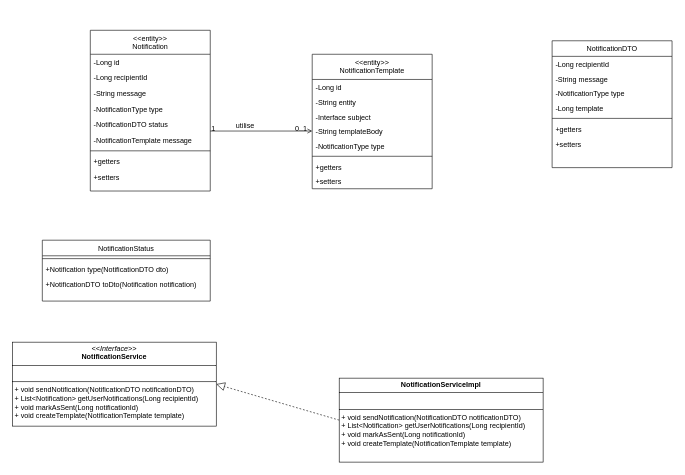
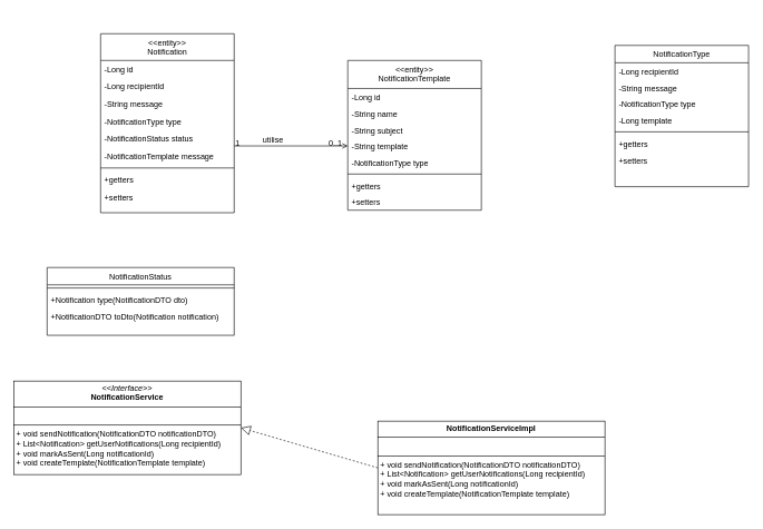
  <mxCell id="0" />
  <mxCell id="1" parent="0" />
  <mxCell id="2" value="" style="endArrow=open;shadow=0;strokeWidth=1;rounded=0;curved=0;endFill=1;edgeStyle=elbowEdgeStyle;elbow=vertical;entryX=0;entryY=0.5;entryDx=0;entryDy=0;" parent="1" source="8" target="38" edge="1"><mxGeometry x="0.5" y="41" relative="1" as="geometry"><mxPoint x="360" y="182" as="sourcePoint" /><mxPoint x="480" y="187" as="targetPoint" /><mxPoint x="-40" y="32" as="offset" /><Array as="points" /></mxGeometry></mxCell>
  <mxCell id="3" value="1" style="resizable=0;align=left;verticalAlign=bottom;labelBackgroundColor=none;fontSize=12;" parent="2" connectable="0" vertex="1"><mxGeometry x="-1" relative="1" as="geometry"><mxPoint y="4" as="offset" /></mxGeometry></mxCell>
  <mxCell id="4" value="0..1" style="resizable=0;align=right;verticalAlign=bottom;labelBackgroundColor=none;fontSize=12;" parent="2" connectable="0" vertex="1"><mxGeometry x="1" relative="1" as="geometry"><mxPoint x="-7" y="4" as="offset" /></mxGeometry></mxCell>
  <mxCell id="5" value="utilise" style="text;html=1;resizable=0;points=[];;align=center;verticalAlign=middle;labelBackgroundColor=none;rounded=0;shadow=0;strokeWidth=1;fontSize=12;" parent="2" vertex="1" connectable="0"><mxGeometry x="0.5" y="49" relative="1" as="geometry"><mxPoint x="-71" y="40" as="offset" /></mxGeometry></mxCell>
  <mxCell id="6" value="" style="group" vertex="1" connectable="0" parent="1"><mxGeometry x="150" y="20" width="200" height="212" as="geometry" /></mxCell>
  <mxCell id="7" value="" style="group" vertex="1" connectable="0" parent="6"><mxGeometry width="200" height="274" as="geometry" /></mxCell>
  <mxCell id="8" value="&lt;&lt;entity&gt;&gt;&#10;Notification" style="swimlane;fontStyle=0;align=center;verticalAlign=top;childLayout=stackLayout;horizontal=1;startSize=40;horizontalStack=0;resizeParent=1;resizeLast=0;collapsible=1;marginBottom=0;rounded=0;shadow=0;strokeWidth=1;" parent="7" vertex="1"><mxGeometry y="30" width="200" height="268" as="geometry"><mxRectangle x="220" y="120" width="160" height="26" as="alternateBounds" /></mxGeometry></mxCell>
  <mxCell id="9" value="-Long id" style="text;align=left;verticalAlign=top;spacingLeft=4;spacingRight=4;overflow=hidden;rotatable=0;points=[[0,0.5],[1,0.5]];portConstraint=eastwest;" parent="8" vertex="1"><mxGeometry y="40" width="200" height="26" as="geometry" /></mxCell>
  <mxCell id="10" value="-Long recipientId" style="text;align=left;verticalAlign=top;spacingLeft=4;spacingRight=4;overflow=hidden;rotatable=0;points=[[0,0.5],[1,0.5]];portConstraint=eastwest;rounded=0;shadow=0;html=0;" parent="8" vertex="1"><mxGeometry y="66" width="200" height="26" as="geometry" /></mxCell>
  <mxCell id="11" value="-String message" style="text;align=left;verticalAlign=top;spacingLeft=4;spacingRight=4;overflow=hidden;rotatable=0;points=[[0,0.5],[1,0.5]];portConstraint=eastwest;rounded=0;shadow=0;html=0;" parent="8" vertex="1"><mxGeometry y="92" width="200" height="26" as="geometry" /></mxCell>
  <mxCell id="12" value="-NotificationType type" style="text;align=left;verticalAlign=top;spacingLeft=4;spacingRight=4;overflow=hidden;rotatable=0;points=[[0,0.5],[1,0.5]];portConstraint=eastwest;rounded=0;shadow=0;html=0;" vertex="1" parent="8"><mxGeometry y="118" width="200" height="26" as="geometry" /></mxCell>
- <mxCell id="13" value="-NotificationDTO status" style="text;align=left;verticalAlign=top;spacingLeft=4;spacingRight=4;overflow=hidden;rotatable=0;points=[[0,0.5],[1,0.5]];portConstraint=eastwest;rounded=0;shadow=0;html=0;" vertex="1" parent="8"><mxGeometry y="144" width="200" height="26" as="geometry" /></mxCell>
+ <mxCell id="13" value="-NotificationStatus status" style="text;align=left;verticalAlign=top;spacingLeft=4;spacingRight=4;overflow=hidden;rotatable=0;points=[[0,0.5],[1,0.5]];portConstraint=eastwest;rounded=0;shadow=0;html=0;" vertex="1" parent="8"><mxGeometry y="144" width="200" height="26" as="geometry" /></mxCell>
  <mxCell id="14" value="-NotificationTemplate message" style="text;align=left;verticalAlign=top;spacingLeft=4;spacingRight=4;overflow=hidden;rotatable=0;points=[[0,0.5],[1,0.5]];portConstraint=eastwest;rounded=0;shadow=0;html=0;" vertex="1" parent="8"><mxGeometry y="170" width="200" height="26" as="geometry" /></mxCell>
  <mxCell id="15" value="" style="line;strokeWidth=1;fillColor=none;align=left;verticalAlign=middle;spacingTop=-1;spacingLeft=3;spacingRight=3;rotatable=0;labelPosition=right;points=[];portConstraint=eastwest;strokeColor=inherit;" vertex="1" parent="8"><mxGeometry y="196" width="200" height="10" as="geometry" /></mxCell>
  <mxCell id="16" value="+getters&#10;" style="text;align=left;verticalAlign=top;spacingLeft=4;spacingRight=4;overflow=hidden;rotatable=0;points=[[0,0.5],[1,0.5]];portConstraint=eastwest;rounded=0;shadow=0;html=0;" vertex="1" parent="8"><mxGeometry y="206" width="200" height="26" as="geometry" /></mxCell>
  <mxCell id="17" value="+setters&#10;" style="text;align=left;verticalAlign=top;spacingLeft=4;spacingRight=4;overflow=hidden;rotatable=0;points=[[0,0.5],[1,0.5]];portConstraint=eastwest;rounded=0;shadow=0;html=0;" vertex="1" parent="8"><mxGeometry y="232" width="200" height="26" as="geometry" /></mxCell>
  <mxCell id="18" value="" style="group" vertex="1" connectable="0" parent="1"><mxGeometry x="920" y="39.01" width="200" height="260" as="geometry" /></mxCell>
- <mxCell id="19" value="NotificationDTO" style="swimlane;fontStyle=0;align=center;verticalAlign=top;childLayout=stackLayout;horizontal=1;startSize=26;horizontalStack=0;resizeParent=1;resizeLast=0;collapsible=1;marginBottom=0;rounded=0;shadow=0;strokeWidth=1;" vertex="1" parent="18"><mxGeometry y="28.47" width="200" height="211.53" as="geometry"><mxRectangle x="220" y="120" width="160" height="26" as="alternateBounds" /></mxGeometry></mxCell>
+ <mxCell id="19" value="NotificationType" style="swimlane;fontStyle=0;align=center;verticalAlign=top;childLayout=stackLayout;horizontal=1;startSize=26;horizontalStack=0;resizeParent=1;resizeLast=0;collapsible=1;marginBottom=0;rounded=0;shadow=0;strokeWidth=1;" vertex="1" parent="18"><mxGeometry y="28.47" width="200" height="211.53" as="geometry"><mxRectangle x="220" y="120" width="160" height="26" as="alternateBounds" /></mxGeometry></mxCell>
  <mxCell id="20" value="-Long recipientId" style="text;align=left;verticalAlign=top;spacingLeft=4;spacingRight=4;overflow=hidden;rotatable=0;points=[[0,0.5],[1,0.5]];portConstraint=eastwest;" vertex="1" parent="19"><mxGeometry y="26" width="200" height="24.672" as="geometry" /></mxCell>
  <mxCell id="21" value="-String message" style="text;align=left;verticalAlign=top;spacingLeft=4;spacingRight=4;overflow=hidden;rotatable=0;points=[[0,0.5],[1,0.5]];portConstraint=eastwest;rounded=0;shadow=0;html=0;" vertex="1" parent="19"><mxGeometry y="50.672" width="200" height="24.672" as="geometry" /></mxCell>
  <mxCell id="22" value="-NotificationType type" style="text;align=left;verticalAlign=top;spacingLeft=4;spacingRight=4;overflow=hidden;rotatable=0;points=[[0,0.5],[1,0.5]];portConstraint=eastwest;rounded=0;shadow=0;html=0;" vertex="1" parent="19"><mxGeometry y="75.343" width="200" height="24.672" as="geometry" /></mxCell>
  <mxCell id="23" value="-Long template" style="text;align=left;verticalAlign=top;spacingLeft=4;spacingRight=4;overflow=hidden;rotatable=0;points=[[0,0.5],[1,0.5]];portConstraint=eastwest;rounded=0;shadow=0;html=0;" vertex="1" parent="19"><mxGeometry y="100.015" width="200" height="24.672" as="geometry" /></mxCell>
  <mxCell id="24" value="" style="line;strokeWidth=1;fillColor=none;align=left;verticalAlign=middle;spacingTop=-1;spacingLeft=3;spacingRight=3;rotatable=0;labelPosition=right;points=[];portConstraint=eastwest;strokeColor=inherit;" vertex="1" parent="19"><mxGeometry y="124.686" width="200" height="9.489" as="geometry" /></mxCell>
  <mxCell id="25" value="+getters&#10;" style="text;align=left;verticalAlign=top;spacingLeft=4;spacingRight=4;overflow=hidden;rotatable=0;points=[[0,0.5],[1,0.5]];portConstraint=eastwest;rounded=0;shadow=0;html=0;" vertex="1" parent="19"><mxGeometry y="134.175" width="200" height="24.672" as="geometry" /></mxCell>
  <mxCell id="26" value="+setters&#10;" style="text;align=left;verticalAlign=top;spacingLeft=4;spacingRight=4;overflow=hidden;rotatable=0;points=[[0,0.5],[1,0.5]];portConstraint=eastwest;rounded=0;shadow=0;html=0;" vertex="1" parent="19"><mxGeometry y="158.847" width="200" height="24.672" as="geometry" /></mxCell>
  <mxCell id="27" value="&lt;p style=&quot;margin:0px;margin-top:4px;text-align:center;&quot;&gt;&lt;i&gt;&amp;lt;&amp;lt;Interface&amp;gt;&amp;gt;&lt;/i&gt;&lt;br&gt;&lt;b&gt;NotificationService&lt;/b&gt;&lt;/p&gt;&lt;hr size=&quot;1&quot; style=&quot;border-style:solid;&quot;&gt;&lt;p style=&quot;margin:0px;margin-left:4px;&quot;&gt;&lt;br&gt;&lt;/p&gt;&lt;hr size=&quot;1&quot; style=&quot;border-style:solid;&quot;&gt;&lt;p style=&quot;margin:0px;margin-left:4px;&quot;&gt;+ void sendNotification(NotificationDTO notificationDTO)&lt;br&gt;+ List&amp;lt;Notification&amp;gt; getUserNotifications(Long recipientId)&lt;/p&gt;&lt;p style=&quot;margin:0px;margin-left:4px;&quot;&gt;+&amp;nbsp;void markAsSent(Long notificationId)&lt;/p&gt;&lt;p style=&quot;margin:0px;margin-left:4px;&quot;&gt;+&amp;nbsp;void createTemplate(NotificationTemplate template)&lt;/p&gt;" style="verticalAlign=top;align=left;overflow=fill;html=1;whiteSpace=wrap;" vertex="1" parent="1"><mxGeometry x="20" y="570" width="340" height="140" as="geometry" /></mxCell>
  <mxCell id="28" value="" style="endArrow=block;dashed=1;endFill=0;endSize=12;html=1;rounded=0;entryX=1;entryY=0.5;entryDx=0;entryDy=0;exitX=0;exitY=0.5;exitDx=0;exitDy=0;" edge="1" parent="1" source="33" target="27"><mxGeometry width="160" relative="1" as="geometry"><mxPoint x="280" y="740" as="sourcePoint" /><mxPoint x="440" y="740" as="targetPoint" /></mxGeometry></mxCell>
  <mxCell id="29" value="NotificationStatus" style="swimlane;fontStyle=0;align=center;verticalAlign=top;childLayout=stackLayout;horizontal=1;startSize=26;horizontalStack=0;resizeParent=1;resizeLast=0;collapsible=1;marginBottom=0;rounded=0;shadow=0;strokeWidth=1;" vertex="1" parent="1"><mxGeometry x="70" y="400" width="280" height="101.53" as="geometry"><mxRectangle x="220" y="120" width="160" height="26" as="alternateBounds" /></mxGeometry></mxCell>
  <mxCell id="30" value="" style="line;strokeWidth=1;fillColor=none;align=left;verticalAlign=middle;spacingTop=-1;spacingLeft=3;spacingRight=3;rotatable=0;labelPosition=right;points=[];portConstraint=eastwest;strokeColor=inherit;" vertex="1" parent="29"><mxGeometry y="26" width="280" height="9.489" as="geometry" /></mxCell>
  <mxCell id="31" value="+Notification type(NotificationDTO dto)&#10;" style="text;align=left;verticalAlign=top;spacingLeft=4;spacingRight=4;overflow=hidden;rotatable=0;points=[[0,0.5],[1,0.5]];portConstraint=eastwest;rounded=0;shadow=0;html=0;" vertex="1" parent="29"><mxGeometry y="35.489" width="280" height="24.672" as="geometry" /></mxCell>
  <mxCell id="32" value="+NotificationDTO toDto(Notification notification)&#10;" style="text;align=left;verticalAlign=top;spacingLeft=4;spacingRight=4;overflow=hidden;rotatable=0;points=[[0,0.5],[1,0.5]];portConstraint=eastwest;rounded=0;shadow=0;html=0;" vertex="1" parent="29"><mxGeometry y="60.161" width="280" height="24.672" as="geometry" /></mxCell>
  <mxCell id="33" value="&lt;p style=&quot;margin:0px;margin-top:4px;text-align:center;&quot;&gt;&lt;b&gt;NotificationService&lt;/b&gt;&lt;span style=&quot;background-color: transparent; text-align: left;&quot;&gt;&lt;b&gt;Impl&lt;/b&gt;&lt;/span&gt;&lt;/p&gt;&lt;hr size=&quot;1&quot; style=&quot;border-style:solid;&quot;&gt;&lt;p style=&quot;margin:0px;margin-left:4px;&quot;&gt;&lt;br&gt;&lt;/p&gt;&lt;hr size=&quot;1&quot; style=&quot;border-style:solid;&quot;&gt;&lt;p style=&quot;margin:0px;margin-left:4px;&quot;&gt;+ void sendNotification(NotificationDTO notificationDTO)&lt;br&gt;+ List&amp;lt;Notification&amp;gt; getUserNotifications(Long recipientId)&lt;/p&gt;&lt;p style=&quot;margin:0px;margin-left:4px;&quot;&gt;+&amp;nbsp;void markAsSent(Long notificationId)&lt;/p&gt;&lt;p style=&quot;margin:0px;margin-left:4px;&quot;&gt;+&amp;nbsp;void createTemplate(NotificationTemplate template)&lt;/p&gt;" style="verticalAlign=top;align=left;overflow=fill;html=1;whiteSpace=wrap;" vertex="1" parent="1"><mxGeometry x="565" y="630" width="340" height="140" as="geometry" /></mxCell>
  <mxCell id="34" value="&lt;&lt;entity&gt;&gt;&#10;NotificationTemplate" style="swimlane;fontStyle=0;align=center;verticalAlign=top;childLayout=stackLayout;horizontal=1;startSize=42;horizontalStack=0;resizeParent=1;resizeLast=0;collapsible=1;marginBottom=0;rounded=0;shadow=0;strokeWidth=1;" vertex="1" parent="1"><mxGeometry x="520" y="90" width="200" height="224.19" as="geometry"><mxRectangle x="220" y="120" width="160" height="26" as="alternateBounds" /></mxGeometry></mxCell>
  <mxCell id="35" value="-Long id" style="text;align=left;verticalAlign=top;spacingLeft=4;spacingRight=4;overflow=hidden;rotatable=0;points=[[0,0.5],[1,0.5]];portConstraint=eastwest;" vertex="1" parent="34"><mxGeometry y="42" width="200" height="24.672" as="geometry" /></mxCell>
- <mxCell id="36" value="-String entity" style="text;align=left;verticalAlign=top;spacingLeft=4;spacingRight=4;overflow=hidden;rotatable=0;points=[[0,0.5],[1,0.5]];portConstraint=eastwest;rounded=0;shadow=0;html=0;" vertex="1" parent="34"><mxGeometry y="66.672" width="200" height="24.672" as="geometry" /></mxCell>
- <mxCell id="37" value="-Interface subject" style="text;align=left;verticalAlign=top;spacingLeft=4;spacingRight=4;overflow=hidden;rotatable=0;points=[[0,0.5],[1,0.5]];portConstraint=eastwest;rounded=0;shadow=0;html=0;" vertex="1" parent="34"><mxGeometry y="91.343" width="200" height="24.672" as="geometry" /></mxCell>
- <mxCell id="38" value="-String templateBody" style="text;align=left;verticalAlign=top;spacingLeft=4;spacingRight=4;overflow=hidden;rotatable=0;points=[[0,0.5],[1,0.5]];portConstraint=eastwest;rounded=0;shadow=0;html=0;" vertex="1" parent="34"><mxGeometry y="116.015" width="200" height="24.672" as="geometry" /></mxCell>
+ <mxCell id="36" value="-String name" style="text;align=left;verticalAlign=top;spacingLeft=4;spacingRight=4;overflow=hidden;rotatable=0;points=[[0,0.5],[1,0.5]];portConstraint=eastwest;rounded=0;shadow=0;html=0;" vertex="1" parent="34"><mxGeometry y="66.672" width="200" height="24.672" as="geometry" /></mxCell>
+ <mxCell id="37" value="-String subject" style="text;align=left;verticalAlign=top;spacingLeft=4;spacingRight=4;overflow=hidden;rotatable=0;points=[[0,0.5],[1,0.5]];portConstraint=eastwest;rounded=0;shadow=0;html=0;" vertex="1" parent="34"><mxGeometry y="91.343" width="200" height="24.672" as="geometry" /></mxCell>
+ <mxCell id="38" value="-String template" style="text;align=left;verticalAlign=top;spacingLeft=4;spacingRight=4;overflow=hidden;rotatable=0;points=[[0,0.5],[1,0.5]];portConstraint=eastwest;rounded=0;shadow=0;html=0;" vertex="1" parent="34"><mxGeometry y="116.015" width="200" height="24.672" as="geometry" /></mxCell>
  <mxCell id="39" value="-NotificationType type" style="text;align=left;verticalAlign=top;spacingLeft=4;spacingRight=4;overflow=hidden;rotatable=0;points=[[0,0.5],[1,0.5]];portConstraint=eastwest;rounded=0;shadow=0;html=0;" vertex="1" parent="34"><mxGeometry y="140.686" width="200" height="24.672" as="geometry" /></mxCell>
  <mxCell id="40" value="" style="line;strokeWidth=1;fillColor=none;align=left;verticalAlign=middle;spacingTop=-1;spacingLeft=3;spacingRight=3;rotatable=0;labelPosition=right;points=[];portConstraint=eastwest;strokeColor=inherit;" vertex="1" parent="34"><mxGeometry y="165.358" width="200" height="9.489" as="geometry" /></mxCell>
  <mxCell id="41" value="+getters&#10;" style="text;align=left;verticalAlign=top;spacingLeft=4;spacingRight=4;overflow=hidden;rotatable=0;points=[[0,0.5],[1,0.5]];portConstraint=eastwest;rounded=0;shadow=0;html=0;" vertex="1" parent="34"><mxGeometry y="174.847" width="200" height="24.672" as="geometry" /></mxCell>
  <mxCell id="42" value="+setters&#10;" style="text;align=left;verticalAlign=top;spacingLeft=4;spacingRight=4;overflow=hidden;rotatable=0;points=[[0,0.5],[1,0.5]];portConstraint=eastwest;rounded=0;shadow=0;html=0;" vertex="1" parent="34"><mxGeometry y="199.518" width="200" height="24.672" as="geometry" /></mxCell>
